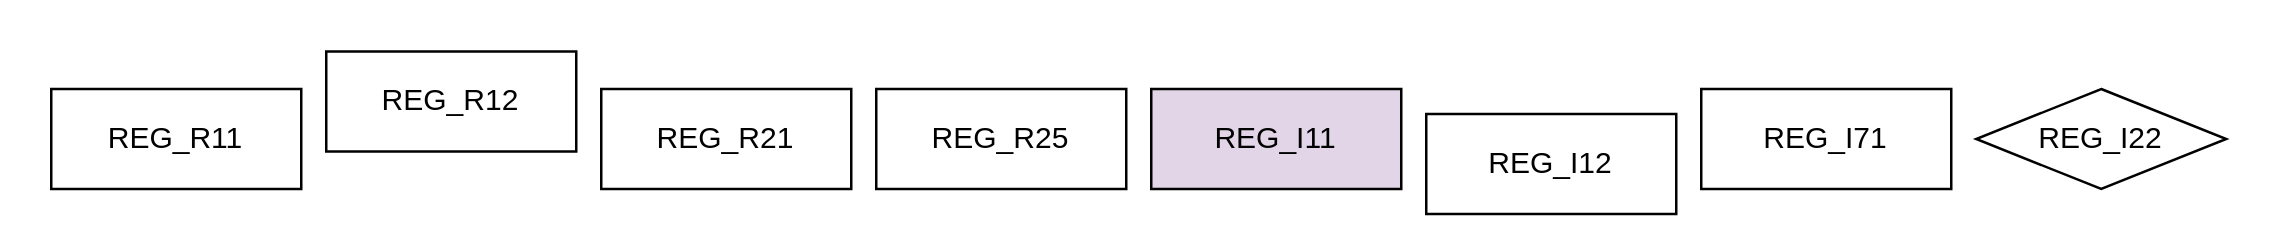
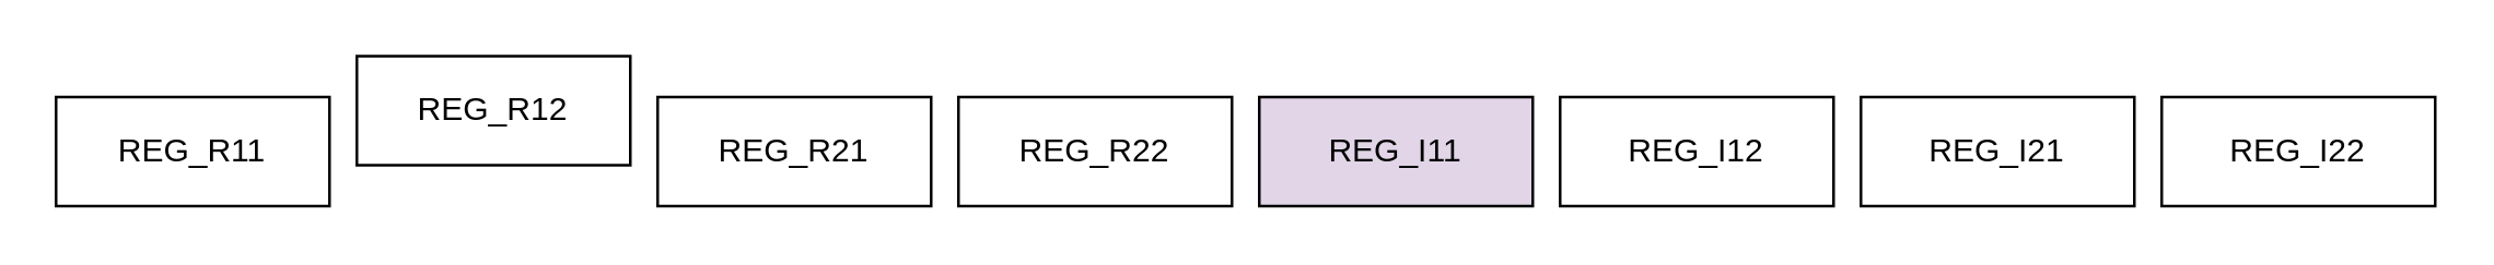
  <mxCell id="0" />
  <mxCell id="1" parent="0" />
  <mxCell id="2" value="&lt;div&gt;REG_R11&lt;/div&gt;" style="rounded=0;whiteSpace=wrap;html=1;" vertex="1" parent="1"><mxGeometry y="35" width="100" height="40" as="geometry" x="20" /></mxCell>
  <mxCell id="3" value="&lt;div&gt;REG_R12&lt;/div&gt;" style="rounded=0;whiteSpace=wrap;html=1;" vertex="1" parent="1"><mxGeometry x="130" y="20" width="100" height="40" as="geometry" /></mxCell>
  <mxCell id="4" value="&lt;div&gt;REG_R21&lt;/div&gt;" style="rounded=0;whiteSpace=wrap;html=1;" vertex="1" parent="1"><mxGeometry x="240" y="35" width="100" height="40" as="geometry" /></mxCell>
- <mxCell id="5" value="&lt;div&gt;REG_R25&lt;/div&gt;" style="rounded=0;whiteSpace=wrap;html=1;" vertex="1" parent="1"><mxGeometry x="350" y="35" width="100" height="40" as="geometry" /></mxCell>
- <mxCell id="6" value="&lt;div&gt;REG_I22&lt;/div&gt;" style="rhombus;whiteSpace=wrap;html=1;" vertex="1" parent="1"><mxGeometry x="790" y="35" width="100" height="40" as="geometry" /></mxCell>
- <mxCell id="7" value="&lt;div&gt;REG_I71&lt;/div&gt;" style="rounded=0;whiteSpace=wrap;html=1;" vertex="1" parent="1"><mxGeometry x="680" y="35" width="100" height="40" as="geometry" /></mxCell>
- <mxCell id="8" value="&lt;div&gt;REG_I12&lt;/div&gt;" style="rounded=0;whiteSpace=wrap;html=1;" vertex="1" parent="1"><mxGeometry x="570" y="45" width="100" height="40" as="geometry" /></mxCell>
+ <mxCell id="5" value="&lt;div&gt;REG_R22&lt;/div&gt;" style="rounded=0;whiteSpace=wrap;html=1;" vertex="1" parent="1"><mxGeometry x="350" y="35" width="100" height="40" as="geometry" /></mxCell>
+ <mxCell id="6" value="&lt;div&gt;REG_I22&lt;/div&gt;" style="rounded=0;whiteSpace=wrap;html=1;" vertex="1" parent="1"><mxGeometry x="790" y="35" width="100" height="40" as="geometry" /></mxCell>
+ <mxCell id="7" value="&lt;div&gt;REG_I21&lt;/div&gt;" style="rounded=0;whiteSpace=wrap;html=1;" vertex="1" parent="1"><mxGeometry x="680" y="35" width="100" height="40" as="geometry" /></mxCell>
+ <mxCell id="8" value="&lt;div&gt;REG_I12&lt;/div&gt;" style="rounded=0;whiteSpace=wrap;html=1;" vertex="1" parent="1"><mxGeometry x="570" y="35" width="100" height="40" as="geometry" /></mxCell>
  <mxCell id="9" value="&lt;div&gt;REG_I11&lt;/div&gt;" style="rounded=0;whiteSpace=wrap;html=1;fillColor=#e1d5e7;" vertex="1" parent="1"><mxGeometry x="460" y="35" width="100" height="40" as="geometry" /></mxCell>
